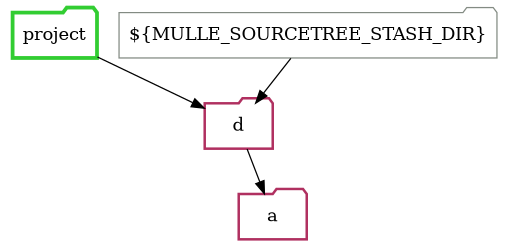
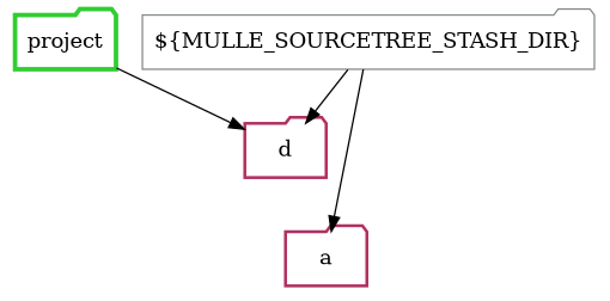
  digraph {
    node [color=maroon penwidth=2 shape=folder]
    n1 [color=limegreen label=project penwidth=3]
    n2 [label=d]
    n3 [color=honeydew4 label="${MULLE_SOURCETREE_STASH_DIR}" penwidth=1]
    n4 [label=a]
    n1 -> n2
    n3 -> n2
-   n2 -> n4
+   n3 -> n4
  }
